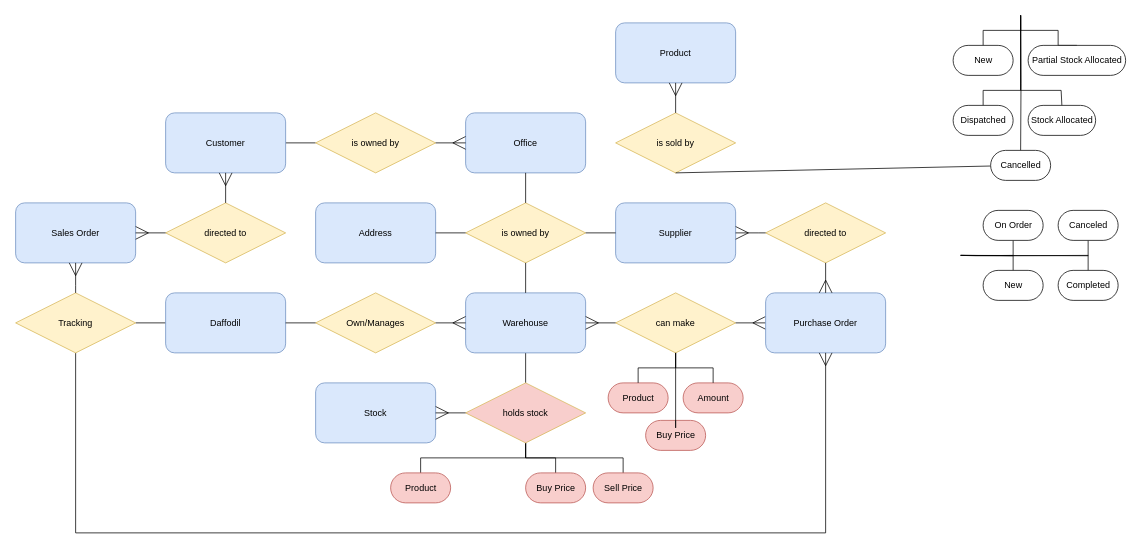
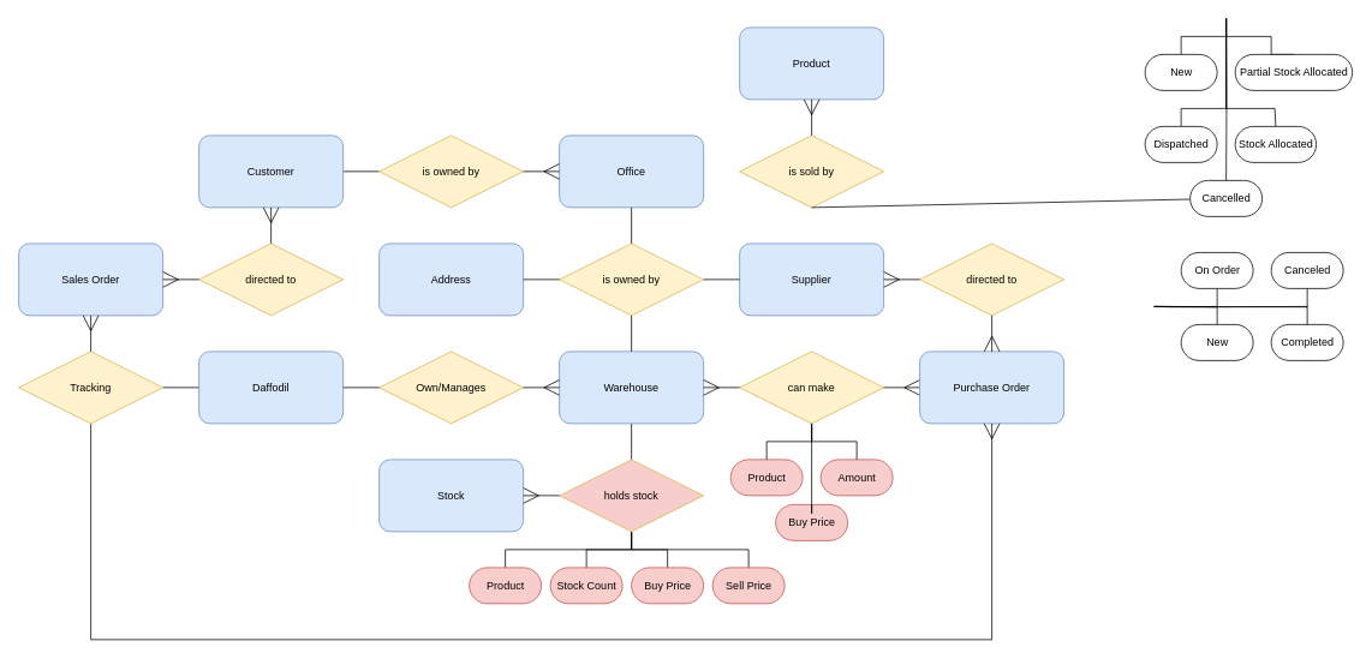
  <mxCell id="0" />
  <mxCell id="1" parent="0" />
  <mxCell id="2" value="Product" style="html=1;dashed=0;whitespace=wrap;shape=mxgraph.dfd.start;strokeWidth=1;fillColor=#f8cecc;strokeColor=#b85450;" parent="1" vertex="1"><mxGeometry x="810" y="510" width="80" height="40" as="geometry" /></mxCell>
  <mxCell id="3" value="" style="edgeStyle=orthogonalEdgeStyle;rounded=0;orthogonalLoop=1;jettySize=auto;html=1;endArrow=none;endFill=0;" parent="1" source="4" target="5" edge="1"><mxGeometry relative="1" as="geometry" /></mxCell>
  <mxCell id="4" value="Customer" style="rounded=1;whiteSpace=wrap;html=1;fillColor=#dae8fc;strokeColor=#6c8ebf;" parent="1" vertex="1"><mxGeometry x="220" y="150" width="160" height="80" as="geometry" /></mxCell>
  <mxCell id="5" value="is owned by" style="rhombus;whiteSpace=wrap;html=1;fillColor=#fff2cc;strokeColor=#d6b656;" parent="1" vertex="1"><mxGeometry x="420" y="150" width="160" height="80" as="geometry" /></mxCell>
  <mxCell id="6" value="Office" style="rounded=1;whiteSpace=wrap;html=1;fillColor=#dae8fc;strokeColor=#6c8ebf;" parent="1" vertex="1"><mxGeometry x="620" y="150" width="160" height="80" as="geometry" /></mxCell>
  <mxCell id="7" value="Address" style="rounded=1;whiteSpace=wrap;html=1;fillColor=#dae8fc;strokeColor=#6c8ebf;" parent="1" vertex="1"><mxGeometry x="420" y="270" width="160" height="80" as="geometry" /></mxCell>
  <mxCell id="8" value="" style="edgeStyle=orthogonalEdgeStyle;fontSize=12;html=1;endArrow=ERmany;rounded=0;exitX=1;exitY=0.5;exitDx=0;exitDy=0;strokeWidth=1;endSize=15;startSize=15;" parent="1" source="5" target="6" edge="1"><mxGeometry width="100" height="100" relative="1" as="geometry"><mxPoint x="790" y="90" as="sourcePoint" /><mxPoint x="890" y="-10" as="targetPoint" /></mxGeometry></mxCell>
  <mxCell id="9" value="Supplier" style="rounded=1;whiteSpace=wrap;html=1;fillColor=#dae8fc;strokeColor=#6c8ebf;" parent="1" vertex="1"><mxGeometry x="820" y="270" width="160" height="80" as="geometry" /></mxCell>
  <mxCell id="10" value="is sold by" style="rhombus;whiteSpace=wrap;html=1;fillColor=#fff2cc;strokeColor=#d6b656;" parent="1" vertex="1"><mxGeometry x="820" y="150" width="160" height="80" as="geometry" /></mxCell>
  <mxCell id="11" value="Product" style="rounded=1;whiteSpace=wrap;html=1;fillColor=#dae8fc;strokeColor=#6c8ebf;" parent="1" vertex="1"><mxGeometry x="820" y="30" width="160" height="80" as="geometry" /></mxCell>
  <mxCell id="12" value="" style="edgeStyle=orthogonalEdgeStyle;fontSize=12;html=1;endArrow=ERmany;rounded=0;strokeWidth=1;endSize=15;startSize=15;exitX=0.5;exitY=0;exitDx=0;exitDy=0;" parent="1" source="10" target="11" edge="1"><mxGeometry width="100" height="100" relative="1" as="geometry"><mxPoint x="1010" y="120" as="sourcePoint" /><mxPoint x="1090" y="350" as="targetPoint" /><Array as="points" /></mxGeometry></mxCell>
  <mxCell id="13" value="" style="endArrow=none;html=1;rounded=0;exitX=0.5;exitY=1;exitDx=0;exitDy=0;" parent="1" source="10" target="69" edge="1"><mxGeometry width="50" height="50" relative="1" as="geometry"><mxPoint x="920" y="440" as="sourcePoint" /><mxPoint x="990" y="250" as="targetPoint" /></mxGeometry></mxCell>
  <mxCell id="14" value="is owned by" style="rhombus;whiteSpace=wrap;html=1;fillColor=#fff2cc;strokeColor=#d6b656;" parent="1" vertex="1"><mxGeometry x="620" y="270" width="160" height="80" as="geometry" /></mxCell>
  <mxCell id="15" value="" style="endArrow=none;html=1;rounded=0;strokeWidth=1;startSize=15;endSize=15;entryX=0.5;entryY=1;entryDx=0;entryDy=0;exitX=0.5;exitY=0;exitDx=0;exitDy=0;" parent="1" source="14" target="6" edge="1"><mxGeometry width="50" height="50" relative="1" as="geometry"><mxPoint x="700" y="260" as="sourcePoint" /><mxPoint x="570" y="140" as="targetPoint" /></mxGeometry></mxCell>
  <mxCell id="16" value="" style="endArrow=none;html=1;rounded=0;strokeWidth=1;startSize=15;endSize=15;exitX=1;exitY=0.5;exitDx=0;exitDy=0;entryX=0;entryY=0.5;entryDx=0;entryDy=0;" parent="1" source="7" target="14" edge="1"><mxGeometry width="50" height="50" relative="1" as="geometry"><mxPoint x="600" y="370" as="sourcePoint" /><mxPoint x="530" y="350" as="targetPoint" /></mxGeometry></mxCell>
  <mxCell id="17" value="" style="endArrow=none;html=1;rounded=0;strokeWidth=1;startSize=15;endSize=15;exitX=1;exitY=0.5;exitDx=0;exitDy=0;entryX=0;entryY=0.5;entryDx=0;entryDy=0;" parent="1" source="14" target="9" edge="1"><mxGeometry width="50" height="50" relative="1" as="geometry"><mxPoint x="760" y="270" as="sourcePoint" /><mxPoint x="810" y="220" as="targetPoint" /></mxGeometry></mxCell>
  <mxCell id="18" value="" style="edgeStyle=orthogonalEdgeStyle;rounded=0;orthogonalLoop=1;jettySize=auto;html=1;endArrow=none;endFill=0;" parent="1" source="19" target="38" edge="1"><mxGeometry relative="1" as="geometry" /></mxCell>
  <mxCell id="19" value="Warehouse" style="rounded=1;whiteSpace=wrap;html=1;fillColor=#dae8fc;strokeColor=#6c8ebf;" parent="1" vertex="1"><mxGeometry x="620" y="390" width="160" height="80" as="geometry" /></mxCell>
  <mxCell id="20" value="" style="edgeStyle=orthogonalEdgeStyle;rounded=0;orthogonalLoop=1;jettySize=auto;html=1;endArrow=none;endFill=0;" parent="1" source="21" target="60" edge="1"><mxGeometry relative="1" as="geometry" /></mxCell>
  <mxCell id="21" value="Daffodil" style="rounded=1;whiteSpace=wrap;html=1;fillColor=#dae8fc;strokeColor=#6c8ebf;" parent="1" vertex="1"><mxGeometry x="220" y="390" width="160" height="80" as="geometry" /></mxCell>
  <mxCell id="22" value="Own/Manages" style="rhombus;whiteSpace=wrap;html=1;fillColor=#fff2cc;strokeColor=#d6b656;" parent="1" vertex="1"><mxGeometry x="420" y="390" width="160" height="80" as="geometry" /></mxCell>
  <mxCell id="23" value="" style="edgeStyle=orthogonalEdgeStyle;fontSize=12;html=1;endArrow=ERmany;rounded=0;exitX=1;exitY=0.5;exitDx=0;exitDy=0;strokeWidth=1;endSize=15;startSize=15;entryX=0;entryY=0.5;entryDx=0;entryDy=0;" parent="1" source="22" target="19" edge="1"><mxGeometry width="100" height="100" relative="1" as="geometry"><mxPoint x="590" y="210" as="sourcePoint" /><mxPoint x="500" y="270" as="targetPoint" /><Array as="points" /></mxGeometry></mxCell>
  <mxCell id="24" value="" style="endArrow=none;html=1;rounded=0;entryX=1;entryY=0.5;entryDx=0;entryDy=0;exitX=0;exitY=0.5;exitDx=0;exitDy=0;" parent="1" source="22" target="21" edge="1"><mxGeometry width="50" height="50" relative="1" as="geometry"><mxPoint x="520" y="200" as="sourcePoint" /><mxPoint x="500" y="110" as="targetPoint" /></mxGeometry></mxCell>
  <mxCell id="25" value="" style="endArrow=none;html=1;rounded=0;exitX=0.5;exitY=0;exitDx=0;exitDy=0;entryX=0.5;entryY=1;entryDx=0;entryDy=0;" parent="1" source="19" target="14" edge="1"><mxGeometry width="50" height="50" relative="1" as="geometry"><mxPoint x="690" y="110" as="sourcePoint" /><mxPoint x="740" y="60" as="targetPoint" /></mxGeometry></mxCell>
  <mxCell id="26" style="edgeStyle=orthogonalEdgeStyle;rounded=0;orthogonalLoop=1;jettySize=auto;html=1;exitX=0.5;exitY=1;exitDx=0;exitDy=0;entryX=0.5;entryY=0.5;entryDx=0;entryDy=-20;entryPerimeter=0;endArrow=none;endFill=0;" parent="1" source="27" target="2" edge="1"><mxGeometry relative="1" as="geometry" /></mxCell>
  <mxCell id="27" value="can make" style="rhombus;whiteSpace=wrap;html=1;fillColor=#fff2cc;strokeColor=#d6b656;" parent="1" vertex="1"><mxGeometry x="820" y="390" width="160" height="80" as="geometry" /></mxCell>
  <mxCell id="28" value="" style="edgeStyle=orthogonalEdgeStyle;fontSize=12;html=1;endArrow=ERmany;rounded=0;strokeWidth=1;endSize=15;startSize=15;entryX=0;entryY=0.5;entryDx=0;entryDy=0;exitX=1;exitY=0.5;exitDx=0;exitDy=0;" parent="1" source="27" target="45" edge="1"><mxGeometry width="100" height="100" relative="1" as="geometry"><mxPoint x="590" y="440" as="sourcePoint" /><mxPoint x="1060" y="380" as="targetPoint" /><Array as="points" /></mxGeometry></mxCell>
  <mxCell id="29" value="Amount" style="html=1;dashed=0;whitespace=wrap;shape=mxgraph.dfd.start;strokeWidth=1;fillColor=#f8cecc;strokeColor=#b85450;" parent="1" vertex="1"><mxGeometry x="910" y="510" width="80" height="40" as="geometry" /></mxCell>
  <mxCell id="30" value="Buy Price" style="html=1;dashed=0;whitespace=wrap;shape=mxgraph.dfd.start;strokeWidth=1;fillColor=#f8cecc;strokeColor=#b85450;" parent="1" vertex="1"><mxGeometry x="860" y="560" width="80" height="40" as="geometry" /></mxCell>
  <mxCell id="31" style="edgeStyle=orthogonalEdgeStyle;rounded=0;orthogonalLoop=1;jettySize=auto;html=1;exitX=0.5;exitY=1;exitDx=0;exitDy=0;entryX=0.5;entryY=0.5;entryDx=0;entryDy=-20;entryPerimeter=0;endArrow=none;endFill=0;" parent="1" source="27" target="29" edge="1"><mxGeometry relative="1" as="geometry"><mxPoint x="910" y="480" as="sourcePoint" /><mxPoint x="860" y="520" as="targetPoint" /></mxGeometry></mxCell>
  <mxCell id="32" style="edgeStyle=orthogonalEdgeStyle;rounded=0;orthogonalLoop=1;jettySize=auto;html=1;exitX=0.5;exitY=1;exitDx=0;exitDy=0;entryX=0.5;entryY=0.5;entryDx=0;entryDy=-20;entryPerimeter=0;endArrow=none;endFill=0;" parent="1" source="27" target="30" edge="1"><mxGeometry relative="1" as="geometry"><mxPoint x="910" y="480" as="sourcePoint" /><mxPoint x="960" y="520" as="targetPoint" /><Array as="points"><mxPoint x="900" y="570" /></Array></mxGeometry></mxCell>
  <mxCell id="33" value="" style="edgeStyle=orthogonalEdgeStyle;fontSize=12;html=1;endArrow=ERmany;rounded=0;strokeWidth=1;endSize=15;startSize=15;entryX=1;entryY=0.5;entryDx=0;entryDy=0;exitX=0;exitY=0.5;exitDx=0;exitDy=0;" parent="1" source="27" target="19" edge="1"><mxGeometry width="100" height="100" relative="1" as="geometry"><mxPoint x="910" y="400" as="sourcePoint" /><mxPoint x="910" y="360" as="targetPoint" /><Array as="points" /></mxGeometry></mxCell>
+ <mxCell id="34" style="edgeStyle=orthogonalEdgeStyle;rounded=0;orthogonalLoop=1;jettySize=auto;html=1;entryX=0.5;entryY=0.5;entryDx=0;entryDy=-20;entryPerimeter=0;endArrow=none;endFill=0;exitX=0.5;exitY=1;exitDx=0;exitDy=0;" parent="1" source="38" target="42" edge="1"><mxGeometry relative="1" as="geometry" /></mxCell>
  <mxCell id="35" style="edgeStyle=orthogonalEdgeStyle;rounded=0;orthogonalLoop=1;jettySize=auto;html=1;entryX=0.5;entryY=0.5;entryDx=0;entryDy=-20;entryPerimeter=0;endArrow=none;endFill=0;exitX=0.5;exitY=1;exitDx=0;exitDy=0;" parent="1" source="38" target="41" edge="1"><mxGeometry relative="1" as="geometry" /></mxCell>
  <mxCell id="36" style="edgeStyle=orthogonalEdgeStyle;rounded=0;orthogonalLoop=1;jettySize=auto;html=1;entryX=0.5;entryY=0.5;entryDx=0;entryDy=-20;entryPerimeter=0;endArrow=none;endFill=0;" parent="1" source="38" target="43" edge="1"><mxGeometry relative="1" as="geometry"><Array as="points"><mxPoint x="700" y="610" /><mxPoint x="830" y="610" /></Array></mxGeometry></mxCell>
  <mxCell id="37" style="edgeStyle=orthogonalEdgeStyle;rounded=0;orthogonalLoop=1;jettySize=auto;html=1;entryX=0.5;entryY=0.5;entryDx=0;entryDy=-20;entryPerimeter=0;endArrow=none;endFill=0;" parent="1" source="38" target="44" edge="1"><mxGeometry relative="1" as="geometry"><Array as="points"><mxPoint x="700" y="610" /><mxPoint x="740" y="610" /></Array></mxGeometry></mxCell>
  <mxCell id="38" value="holds stock" style="rhombus;whiteSpace=wrap;html=1;fillColor=#f8cecc;strokeColor=#d6b656;" parent="1" vertex="1"><mxGeometry x="620" y="510" width="160" height="80" as="geometry" /></mxCell>
  <mxCell id="39" value="Stock" style="rounded=1;whiteSpace=wrap;html=1;fillColor=#dae8fc;strokeColor=#6c8ebf;" parent="1" vertex="1"><mxGeometry x="420" y="510" width="160" height="80" as="geometry" /></mxCell>
  <mxCell id="40" value="" style="edgeStyle=orthogonalEdgeStyle;fontSize=12;html=1;endArrow=ERmany;rounded=0;strokeWidth=1;endSize=15;startSize=15;entryX=1;entryY=0.5;entryDx=0;entryDy=0;exitX=0;exitY=0.5;exitDx=0;exitDy=0;" parent="1" source="38" target="39" edge="1"><mxGeometry width="100" height="100" relative="1" as="geometry"><mxPoint x="830" y="440" as="sourcePoint" /><mxPoint x="790" y="440" as="targetPoint" /><Array as="points" /></mxGeometry></mxCell>
  <mxCell id="41" value="Product" style="html=1;dashed=0;whitespace=wrap;shape=mxgraph.dfd.start;strokeWidth=1;fillColor=#f8cecc;strokeColor=#b85450;" parent="1" vertex="1"><mxGeometry x="520" y="630" width="80" height="40" as="geometry" /></mxCell>
+ <mxCell id="42" value="Stock Count" style="html=1;dashed=0;whitespace=wrap;shape=mxgraph.dfd.start;strokeWidth=1;fillColor=#f8cecc;strokeColor=#b85450;" parent="1" vertex="1"><mxGeometry x="610" y="630" width="80" height="40" as="geometry" /></mxCell>
  <mxCell id="43" value="Sell Price" style="html=1;dashed=0;whitespace=wrap;shape=mxgraph.dfd.start;strokeWidth=1;fillColor=#f8cecc;strokeColor=#b85450;" parent="1" vertex="1"><mxGeometry x="790" y="630" width="80" height="40" as="geometry" /></mxCell>
  <mxCell id="44" value="Buy Price" style="html=1;dashed=0;whitespace=wrap;shape=mxgraph.dfd.start;strokeWidth=1;fillColor=#f8cecc;strokeColor=#b85450;" parent="1" vertex="1"><mxGeometry x="700" y="630" width="80" height="40" as="geometry" /></mxCell>
  <mxCell id="45" value="Purchase Order" style="rounded=1;whiteSpace=wrap;html=1;fillColor=#dae8fc;strokeColor=#6c8ebf;" parent="1" vertex="1"><mxGeometry x="1020" y="390" width="160" height="80" as="geometry" /></mxCell>
  <mxCell id="46" value="directed to" style="rhombus;whiteSpace=wrap;html=1;fillColor=#fff2cc;strokeColor=#d6b656;" parent="1" vertex="1"><mxGeometry x="1020" y="270" width="160" height="80" as="geometry" /></mxCell>
  <mxCell id="47" value="" style="edgeStyle=orthogonalEdgeStyle;fontSize=12;html=1;endArrow=ERmany;rounded=0;strokeWidth=1;endSize=15;startSize=15;exitX=0.5;exitY=1;exitDx=0;exitDy=0;entryX=0.5;entryY=0;entryDx=0;entryDy=0;" parent="1" source="46" target="45" edge="1"><mxGeometry width="100" height="100" relative="1" as="geometry"><mxPoint x="990" y="440" as="sourcePoint" /><mxPoint x="1100" y="390" as="targetPoint" /><Array as="points"><mxPoint x="1100" y="390" /><mxPoint x="1100" y="390" /></Array></mxGeometry></mxCell>
  <mxCell id="48" value="" style="edgeStyle=orthogonalEdgeStyle;fontSize=12;html=1;endArrow=ERmany;rounded=0;strokeWidth=1;endSize=15;startSize=15;exitX=0;exitY=0.5;exitDx=0;exitDy=0;entryX=1;entryY=0.5;entryDx=0;entryDy=0;" parent="1" source="46" target="9" edge="1"><mxGeometry width="100" height="100" relative="1" as="geometry"><mxPoint x="1110" y="360" as="sourcePoint" /><mxPoint x="1110" y="400" as="targetPoint" /><Array as="points"><mxPoint x="1010" y="310" /><mxPoint x="1010" y="310" /></Array></mxGeometry></mxCell>
  <mxCell id="49" value="" style="edgeStyle=orthogonalEdgeStyle;fontSize=12;html=1;endArrow=ERmany;rounded=0;strokeWidth=1;endSize=15;startSize=15;entryX=0.5;entryY=1;entryDx=0;entryDy=0;exitX=0.5;exitY=1;exitDx=0;exitDy=0;" parent="1" source="60" target="45" edge="1"><mxGeometry width="100" height="100" relative="1" as="geometry"><mxPoint x="320" y="510" as="sourcePoint" /><mxPoint x="1030" y="440" as="targetPoint" /><Array as="points"><mxPoint x="100" y="710" /><mxPoint x="1100" y="710" /></Array></mxGeometry></mxCell>
  <mxCell id="50" style="edgeStyle=orthogonalEdgeStyle;rounded=0;orthogonalLoop=1;jettySize=auto;html=1;exitX=1;exitY=0.5;exitDx=0;exitDy=0;entryX=0.5;entryY=0.5;entryDx=0;entryDy=-20;entryPerimeter=0;endArrow=none;endFill=0;" parent="1" target="54" edge="1"><mxGeometry relative="1" as="geometry"><mxPoint x="1280" y="340" as="sourcePoint" /></mxGeometry></mxCell>
  <mxCell id="51" style="edgeStyle=orthogonalEdgeStyle;rounded=0;orthogonalLoop=1;jettySize=auto;html=1;entryX=0.5;entryY=0.5;entryDx=0;entryDy=20;entryPerimeter=0;endArrow=none;endFill=0;" parent="1" target="55" edge="1"><mxGeometry relative="1" as="geometry"><mxPoint x="1280" y="340" as="sourcePoint" /></mxGeometry></mxCell>
  <mxCell id="52" style="edgeStyle=orthogonalEdgeStyle;rounded=0;orthogonalLoop=1;jettySize=auto;html=1;entryX=0.5;entryY=0.5;entryDx=0;entryDy=20;entryPerimeter=0;endArrow=none;endFill=0;" parent="1" target="57" edge="1"><mxGeometry relative="1" as="geometry"><mxPoint x="1280" y="340" as="sourcePoint" /></mxGeometry></mxCell>
  <mxCell id="53" style="edgeStyle=orthogonalEdgeStyle;rounded=0;orthogonalLoop=1;jettySize=auto;html=1;entryX=0.5;entryY=0.5;entryDx=0;entryDy=-20;entryPerimeter=0;endArrow=none;endFill=0;exitX=1;exitY=0.5;exitDx=0;exitDy=0;" parent="1" target="56" edge="1"><mxGeometry relative="1" as="geometry"><mxPoint x="1280" y="340" as="sourcePoint" /></mxGeometry></mxCell>
  <mxCell id="54" value="New" style="html=1;dashed=0;whitespace=wrap;shape=mxgraph.dfd.start;strokeWidth=1;" parent="1" vertex="1"><mxGeometry x="1310" y="360" width="80" height="40" as="geometry" /></mxCell>
  <mxCell id="55" value="On Order" style="html=1;dashed=0;whitespace=wrap;shape=mxgraph.dfd.start;strokeWidth=1;" parent="1" vertex="1"><mxGeometry x="1310" y="280" width="80" height="40" as="geometry" /></mxCell>
  <mxCell id="56" value="Completed" style="html=1;dashed=0;whitespace=wrap;shape=mxgraph.dfd.start;strokeWidth=1;" parent="1" vertex="1"><mxGeometry x="1410" y="360" width="80" height="40" as="geometry" /></mxCell>
  <mxCell id="57" value="Canceled" style="html=1;dashed=0;whitespace=wrap;shape=mxgraph.dfd.start;strokeWidth=1;" parent="1" vertex="1"><mxGeometry x="1410" y="280" width="80" height="40" as="geometry" /></mxCell>
  <mxCell id="58" value="Sales Order" style="rounded=1;whiteSpace=wrap;html=1;fillColor=#dae8fc;strokeColor=#6c8ebf;" parent="1" vertex="1"><mxGeometry x="20" y="270" width="160" height="80" as="geometry" /></mxCell>
  <mxCell id="59" style="edgeStyle=orthogonalEdgeStyle;rounded=0;orthogonalLoop=1;jettySize=auto;html=1;entryX=0.5;entryY=0.5;entryDx=0;entryDy=-20;entryPerimeter=0;endArrow=none;endFill=0;" parent="1" target="69" edge="1"><mxGeometry relative="1" as="geometry"><mxPoint x="1360" y="20" as="sourcePoint" /></mxGeometry></mxCell>
  <mxCell id="60" value="Tracking" style="rhombus;whiteSpace=wrap;html=1;fillColor=#fff2cc;strokeColor=#d6b656;" parent="1" vertex="1"><mxGeometry x="20" y="390" width="160" height="80" as="geometry" /></mxCell>
  <mxCell id="61" style="edgeStyle=orthogonalEdgeStyle;rounded=0;orthogonalLoop=1;jettySize=auto;html=1;entryX=0.5;entryY=0.5;entryDx=0;entryDy=-20;entryPerimeter=0;endArrow=none;endFill=0;exitX=0.5;exitY=1;exitDx=0;exitDy=0;" parent="1" target="66" edge="1"><mxGeometry relative="1" as="geometry"><mxPoint x="1360" y="20" as="sourcePoint" /><Array as="points"><mxPoint x="1360" y="40" /><mxPoint x="1410" y="40" /></Array></mxGeometry></mxCell>
  <mxCell id="62" style="edgeStyle=orthogonalEdgeStyle;rounded=0;orthogonalLoop=1;jettySize=auto;html=1;entryX=0.5;entryY=0.5;entryDx=0;entryDy=-20;entryPerimeter=0;endArrow=none;endFill=0;exitX=0.5;exitY=1;exitDx=0;exitDy=0;" parent="1" target="65" edge="1"><mxGeometry relative="1" as="geometry"><mxPoint x="1360" y="20" as="sourcePoint" /><Array as="points"><mxPoint x="1360" y="40" /><mxPoint x="1310" y="40" /></Array></mxGeometry></mxCell>
  <mxCell id="63" style="edgeStyle=orthogonalEdgeStyle;rounded=0;orthogonalLoop=1;jettySize=auto;html=1;entryX=0.5;entryY=0.5;entryDx=0;entryDy=-20;entryPerimeter=0;endArrow=none;endFill=0;exitX=0.5;exitY=1;exitDx=0;exitDy=0;" parent="1" target="67" edge="1"><mxGeometry relative="1" as="geometry"><mxPoint x="1360" y="20" as="sourcePoint" /><Array as="points"><mxPoint x="1360" y="120" /><mxPoint x="1310" y="120" /></Array></mxGeometry></mxCell>
  <mxCell id="64" style="edgeStyle=orthogonalEdgeStyle;rounded=0;orthogonalLoop=1;jettySize=auto;html=1;entryX=0.5;entryY=0.5;entryDx=0;entryDy=-20;entryPerimeter=0;endArrow=none;endFill=0;exitX=0.5;exitY=1;exitDx=0;exitDy=0;" parent="1" target="68" edge="1"><mxGeometry relative="1" as="geometry"><mxPoint x="1360" y="20" as="sourcePoint" /><Array as="points"><mxPoint x="1360" y="120" /><mxPoint x="1414" y="120" /></Array></mxGeometry></mxCell>
  <mxCell id="65" value="New" style="html=1;dashed=0;whitespace=wrap;shape=mxgraph.dfd.start;strokeWidth=1;" parent="1" vertex="1"><mxGeometry x="1270" y="60" width="80" height="40" as="geometry" /></mxCell>
  <mxCell id="66" value="Partial Stock Allocated" style="html=1;dashed=0;whitespace=wrap;shape=mxgraph.dfd.start;strokeWidth=1;" parent="1" vertex="1"><mxGeometry x="1370" y="60" width="130" height="40" as="geometry" /></mxCell>
  <mxCell id="67" value="Dispatched" style="html=1;dashed=0;whitespace=wrap;shape=mxgraph.dfd.start;strokeWidth=1;" parent="1" vertex="1"><mxGeometry x="1270" y="140" width="80" height="40" as="geometry" /></mxCell>
  <mxCell id="68" value="Stock Allocated" style="html=1;dashed=0;whitespace=wrap;shape=mxgraph.dfd.start;strokeWidth=1;" parent="1" vertex="1"><mxGeometry x="1370" y="140" width="90" height="40" as="geometry" /></mxCell>
  <mxCell id="69" value="Cancelled" style="html=1;dashed=0;whitespace=wrap;shape=mxgraph.dfd.start;strokeWidth=1;" parent="1" vertex="1"><mxGeometry x="1320" y="200" width="80" height="40" as="geometry" /></mxCell>
  <mxCell id="70" value="" style="edgeStyle=orthogonalEdgeStyle;fontSize=12;html=1;endArrow=ERmany;rounded=0;strokeWidth=1;endSize=15;startSize=15;entryX=0.5;entryY=1;entryDx=0;entryDy=0;exitX=0.5;exitY=0;exitDx=0;exitDy=0;" parent="1" source="60" target="58" edge="1"><mxGeometry width="100" height="100" relative="1" as="geometry"><mxPoint x="480" y="380" as="sourcePoint" /><mxPoint x="480" y="340" as="targetPoint" /><Array as="points"><mxPoint x="100" y="380" /><mxPoint x="100" y="380" /></Array></mxGeometry></mxCell>
  <mxCell id="71" value="directed to" style="rhombus;whiteSpace=wrap;html=1;fillColor=#fff2cc;strokeColor=#d6b656;" parent="1" vertex="1"><mxGeometry x="220" y="270" width="160" height="80" as="geometry" /></mxCell>
  <mxCell id="72" value="" style="edgeStyle=orthogonalEdgeStyle;fontSize=12;html=1;endArrow=ERmany;rounded=0;strokeWidth=1;endSize=15;startSize=15;entryX=1;entryY=0.5;entryDx=0;entryDy=0;exitX=0;exitY=0.5;exitDx=0;exitDy=0;" parent="1" source="71" target="58" edge="1"><mxGeometry width="100" height="100" relative="1" as="geometry"><mxPoint x="110" y="400" as="sourcePoint" /><mxPoint x="110" y="360" as="targetPoint" /><Array as="points" /></mxGeometry></mxCell>
  <mxCell id="73" value="" style="edgeStyle=orthogonalEdgeStyle;fontSize=12;html=1;endArrow=ERmany;rounded=0;strokeWidth=1;endSize=15;startSize=15;entryX=0.5;entryY=1;entryDx=0;entryDy=0;exitX=0.5;exitY=0;exitDx=0;exitDy=0;" parent="1" source="71" target="4" edge="1"><mxGeometry width="100" height="100" relative="1" as="geometry"><mxPoint x="230" y="320" as="sourcePoint" /><mxPoint x="190" y="320" as="targetPoint" /><Array as="points" /></mxGeometry></mxCell>
